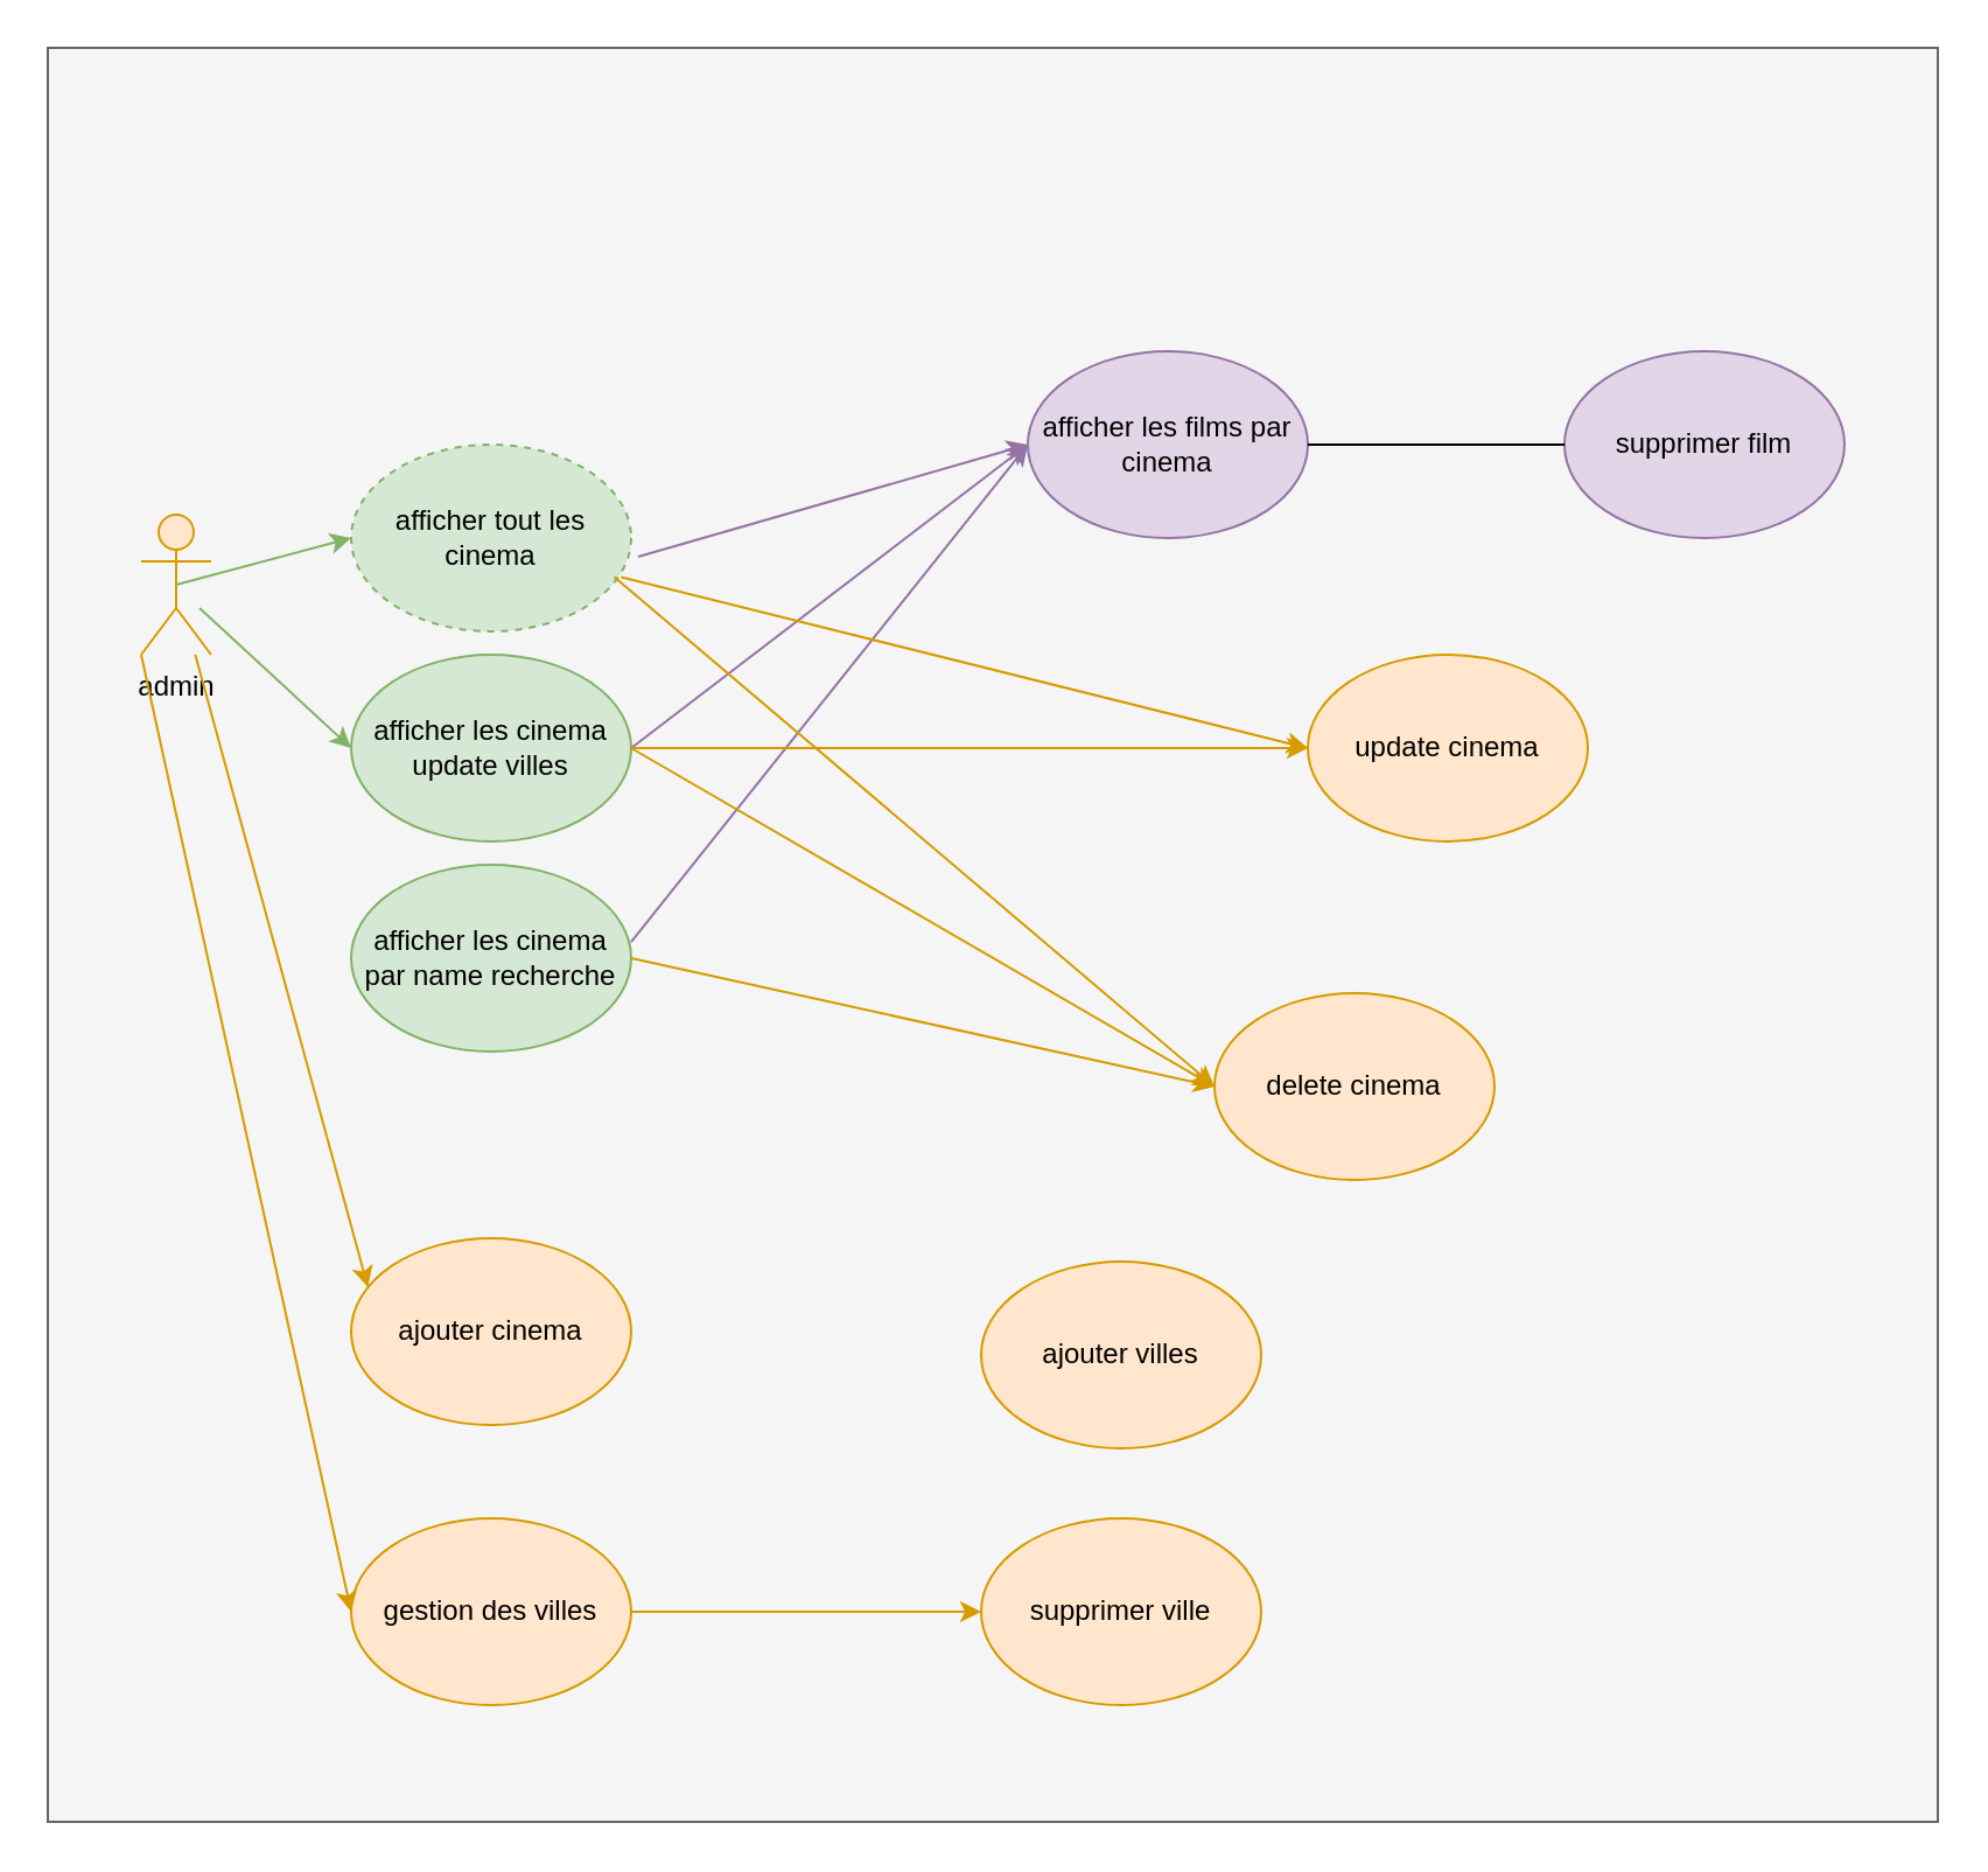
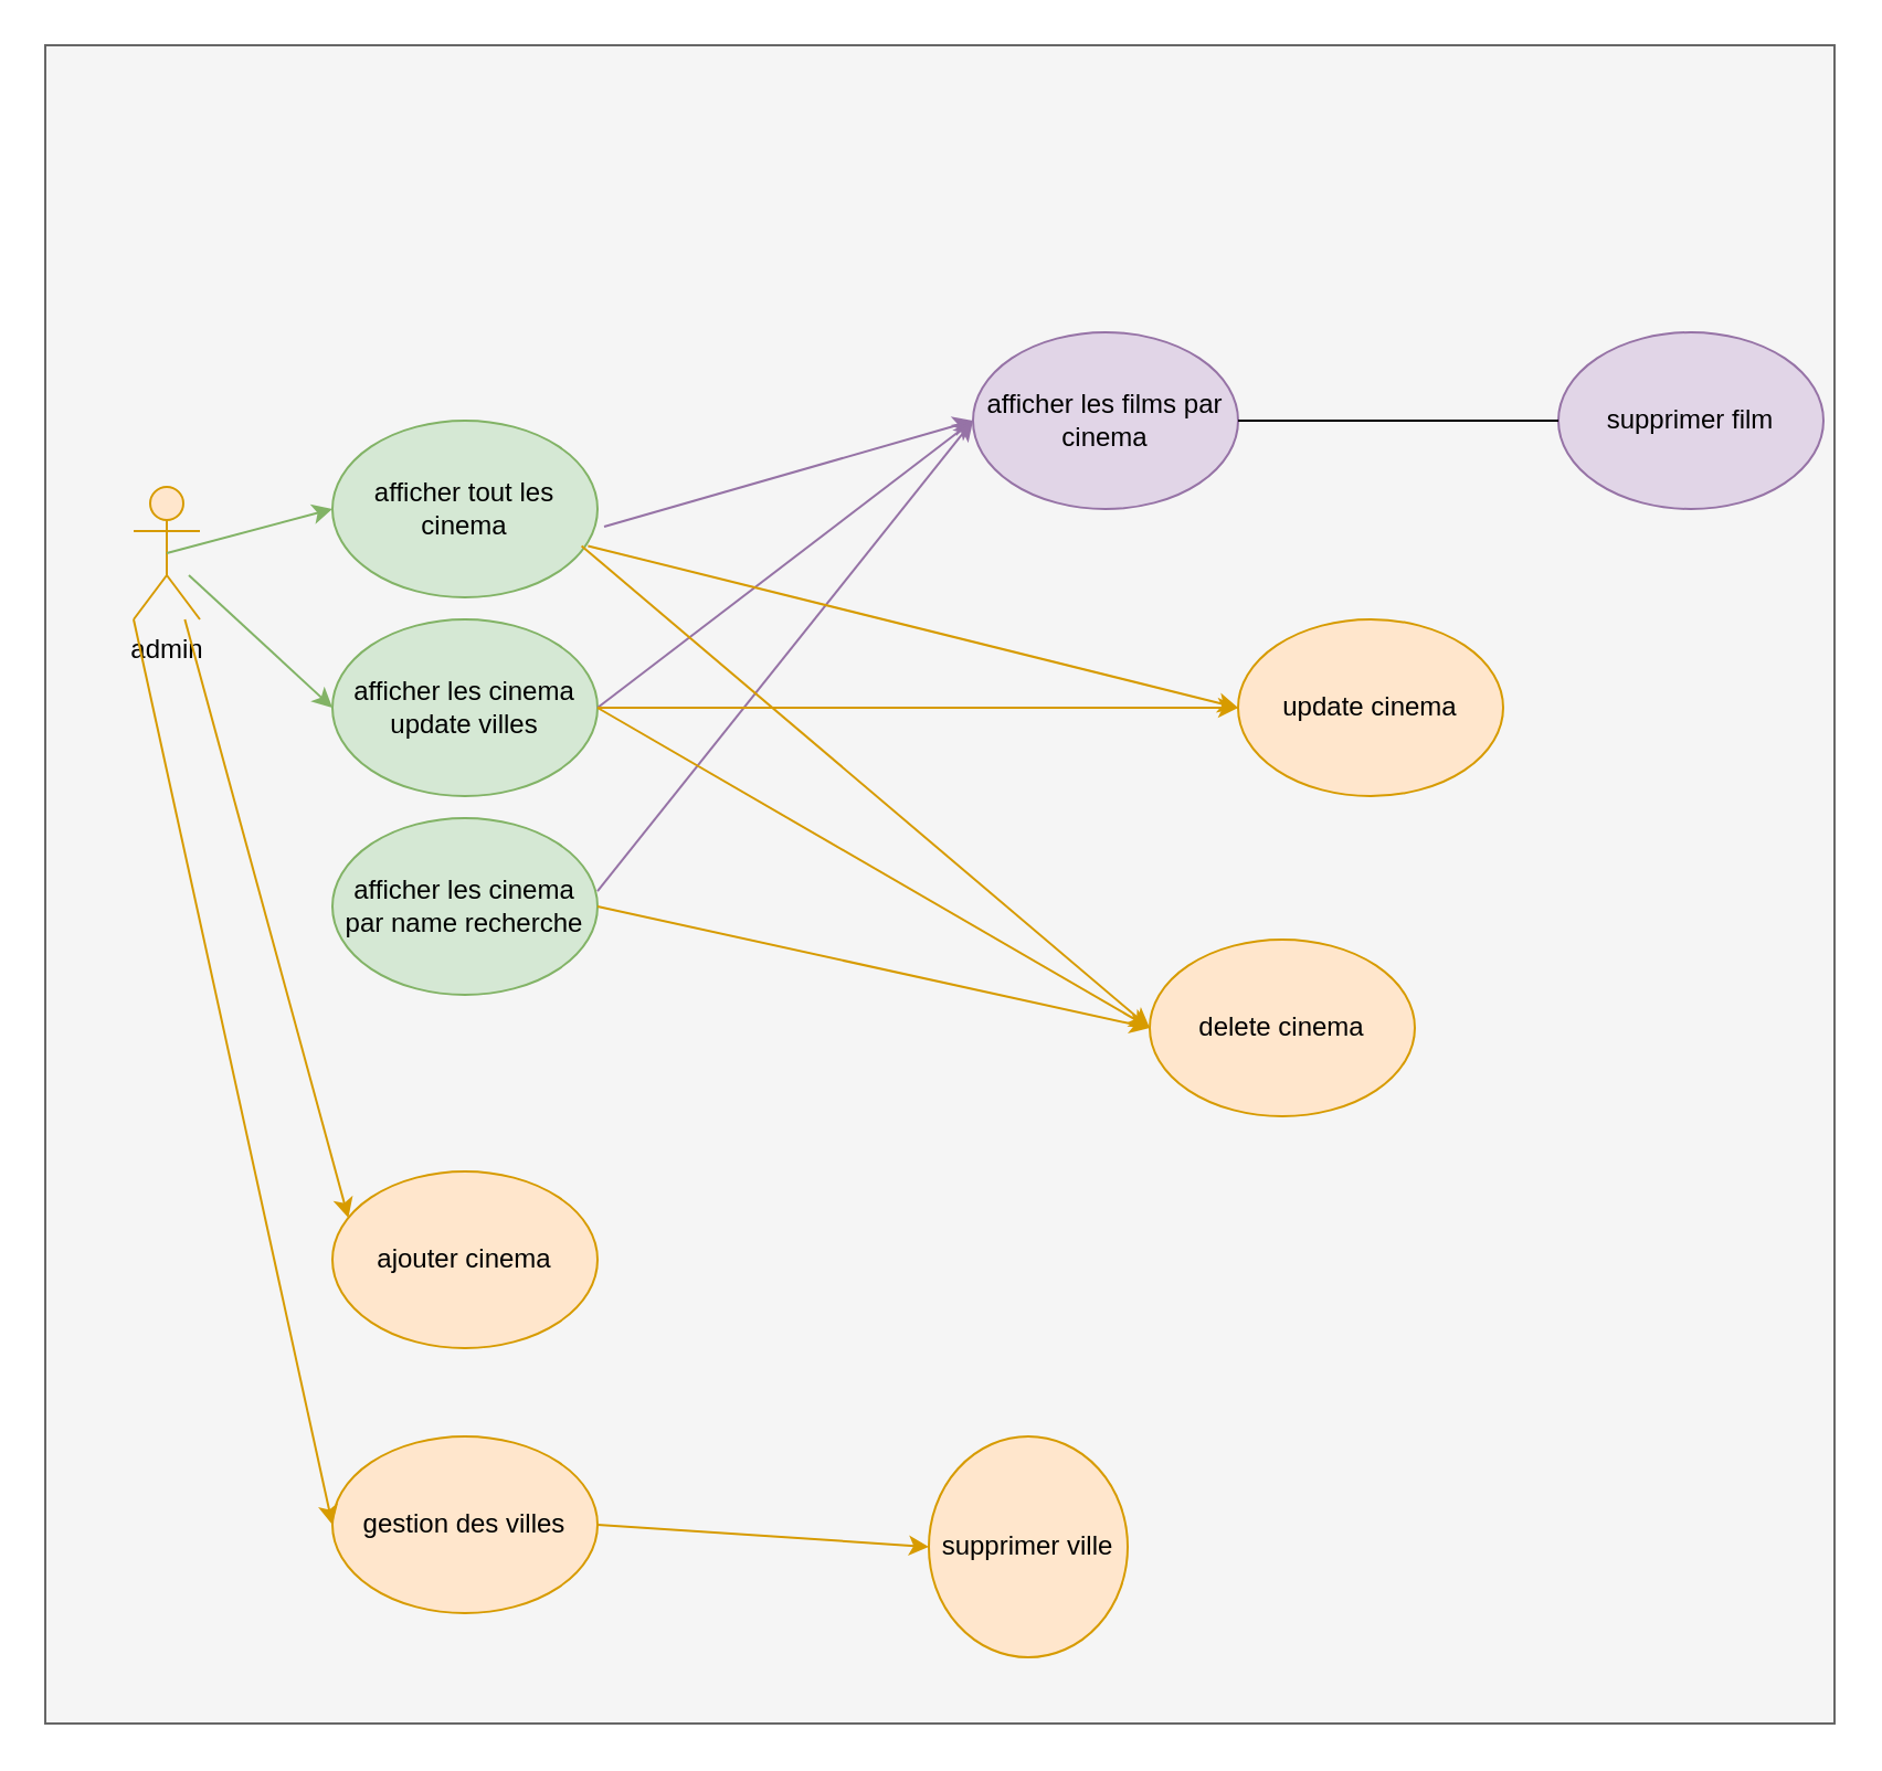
  <mxCell id="0" />
  <mxCell id="1" parent="0" />
  <mxCell id="2" value="" style="rounded=0;whiteSpace=wrap;html=1;fillColor=#f5f5f5;fontColor=#333333;strokeColor=#666666;" vertex="1" parent="1"><mxGeometry x="20" y="20" width="810" height="760" as="geometry" /></mxCell>
  <mxCell id="3" value="admin" style="shape=umlActor;verticalLabelPosition=bottom;verticalAlign=top;html=1;outlineConnect=0;fillColor=#ffe6cc;strokeColor=#d79b00;" vertex="1" parent="1"><mxGeometry x="60" y="220" width="30" height="60" as="geometry" /></mxCell>
- <mxCell id="4" value="afficher tout les cinema" style="ellipse;whiteSpace=wrap;html=1;fillColor=#d5e8d4;strokeColor=#82b366;dashed=1;" vertex="1" parent="1"><mxGeometry x="150" y="190" width="120" height="80" as="geometry" /></mxCell>
+ <mxCell id="4" value="afficher tout les cinema" style="ellipse;whiteSpace=wrap;html=1;fillColor=#d5e8d4;strokeColor=#82b366;" vertex="1" parent="1"><mxGeometry x="150" y="190" width="120" height="80" as="geometry" /></mxCell>
  <mxCell id="5" value="afficher les cinema update villes" style="ellipse;whiteSpace=wrap;html=1;fillColor=#d5e8d4;strokeColor=#82b366;" vertex="1" parent="1"><mxGeometry x="150" y="280" width="120" height="80" as="geometry" /></mxCell>
  <mxCell id="6" value="afficher les films par cinema" style="ellipse;whiteSpace=wrap;html=1;fillColor=#e1d5e7;strokeColor=#9673a6;" vertex="1" parent="1"><mxGeometry x="440" y="150" width="120" height="80" as="geometry" /></mxCell>
  <mxCell id="7" value="afficher les cinema par name recherche" style="ellipse;whiteSpace=wrap;html=1;fillColor=#d5e8d4;strokeColor=#82b366;" vertex="1" parent="1"><mxGeometry x="150" y="370" width="120" height="80" as="geometry" /></mxCell>
  <mxCell id="8" value="" style="endArrow=classic;html=1;rounded=0;entryX=0;entryY=0.5;entryDx=0;entryDy=0;exitX=0.5;exitY=0.5;exitDx=0;exitDy=0;exitPerimeter=0;fillColor=#d5e8d4;strokeColor=#82b366;" edge="1" parent="1" source="3" target="4"><mxGeometry width="50" height="50" relative="1" as="geometry"><mxPoint x="280" y="300" as="sourcePoint" /><mxPoint x="330" y="250" as="targetPoint" /></mxGeometry></mxCell>
  <mxCell id="9" value="" style="endArrow=classic;html=1;rounded=0;entryX=0;entryY=0.5;entryDx=0;entryDy=0;exitX=0.5;exitY=0.5;exitDx=0;exitDy=0;exitPerimeter=0;fillColor=#d5e8d4;strokeColor=#82b366;" edge="1" parent="1" target="5"><mxGeometry width="50" height="50" relative="1" as="geometry"><mxPoint x="85" y="260" as="sourcePoint" /><mxPoint x="160" y="220" as="targetPoint" /></mxGeometry></mxCell>
  <mxCell id="10" value="" style="endArrow=classic;html=1;rounded=0;entryX=0;entryY=0.5;entryDx=0;entryDy=0;exitX=1.025;exitY=0.6;exitDx=0;exitDy=0;exitPerimeter=0;fillColor=#e1d5e7;strokeColor=#9673a6;" edge="1" parent="1" source="4" target="6"><mxGeometry width="50" height="50" relative="1" as="geometry"><mxPoint x="85" y="260" as="sourcePoint" /><mxPoint x="160" y="220" as="targetPoint" /></mxGeometry></mxCell>
  <mxCell id="11" value="" style="endArrow=classic;html=1;rounded=0;entryX=0;entryY=0.5;entryDx=0;entryDy=0;exitX=1;exitY=0.5;exitDx=0;exitDy=0;fillColor=#e1d5e7;strokeColor=#9673a6;" edge="1" parent="1" source="5" target="6"><mxGeometry width="50" height="50" relative="1" as="geometry"><mxPoint x="283" y="228" as="sourcePoint" /><mxPoint x="400" y="360" as="targetPoint" /></mxGeometry></mxCell>
  <mxCell id="12" value="" style="endArrow=classic;html=1;rounded=0;exitX=1;exitY=0.413;exitDx=0;exitDy=0;exitPerimeter=0;entryX=0;entryY=0.5;entryDx=0;entryDy=0;fillColor=#e1d5e7;strokeColor=#9673a6;" edge="1" parent="1" source="7" target="6"><mxGeometry width="50" height="50" relative="1" as="geometry"><mxPoint x="280" y="360" as="sourcePoint" /><mxPoint x="390" y="350" as="targetPoint" /></mxGeometry></mxCell>
  <mxCell id="13" value="ajouter cinema" style="ellipse;whiteSpace=wrap;html=1;fillColor=#ffe6cc;strokeColor=#d79b00;" vertex="1" parent="1"><mxGeometry x="150" y="530" width="120" height="80" as="geometry" /></mxCell>
- <mxCell id="14" value="ajouter villes" style="ellipse;whiteSpace=wrap;html=1;fillColor=#ffe6cc;strokeColor=#d79b00;" vertex="1" parent="1"><mxGeometry x="420" y="540" width="120" height="80" as="geometry" /></mxCell>
  <mxCell id="15" value="" style="endArrow=classic;html=1;rounded=0;entryX=0.06;entryY=0.263;entryDx=0;entryDy=0;entryPerimeter=0;fillColor=#ffe6cc;strokeColor=#d79b00;" edge="1" parent="1" source="3" target="13"><mxGeometry width="50" height="50" relative="1" as="geometry"><mxPoint x="70" y="320" as="sourcePoint" /><mxPoint x="140" y="444" as="targetPoint" /></mxGeometry></mxCell>
- <mxCell id="16" value="supprimer film" style="ellipse;whiteSpace=wrap;html=1;fillColor=#e1d5e7;strokeColor=#9673a6;" vertex="1" parent="1"><mxGeometry x="670" y="150" width="120" height="80" as="geometry" /></mxCell>
+ <mxCell id="16" value="supprimer film" style="ellipse;whiteSpace=wrap;html=1;fillColor=#e1d5e7;strokeColor=#9673a6;" vertex="1" parent="1"><mxGeometry x="705" y="150" width="120" height="80" as="geometry" /></mxCell>
  <mxCell id="17" value="" style="endArrow=none;html=1;rounded=0;entryX=0;entryY=0.5;entryDx=0;entryDy=0;exitX=1;exitY=0.5;exitDx=0;exitDy=0;" edge="1" parent="1" source="6" target="16"><mxGeometry width="50" height="50" relative="1" as="geometry"><mxPoint x="280" y="320" as="sourcePoint" /><mxPoint x="420" y="320" as="targetPoint" /></mxGeometry></mxCell>
  <mxCell id="18" value="update cinema" style="ellipse;whiteSpace=wrap;html=1;fillColor=#ffe6cc;strokeColor=#d79b00;" vertex="1" parent="1"><mxGeometry x="560" y="280" width="120" height="80" as="geometry" /></mxCell>
  <mxCell id="19" value="delete cinema" style="ellipse;whiteSpace=wrap;html=1;fillColor=#ffe6cc;strokeColor=#d79b00;" vertex="1" parent="1"><mxGeometry x="520" y="425" width="120" height="80" as="geometry" /></mxCell>
- <mxCell id="20" value="supprimer ville" style="ellipse;whiteSpace=wrap;html=1;fillColor=#ffe6cc;strokeColor=#d79b00;" vertex="1" parent="1"><mxGeometry x="420" y="650" width="120" height="80" as="geometry" /></mxCell>
+ <mxCell id="20" value="supprimer ville" style="ellipse;whiteSpace=wrap;html=1;fillColor=#ffe6cc;strokeColor=#d79b00;" vertex="1" parent="1"><mxGeometry x="420" y="650" width="90" height="100" as="geometry" /></mxCell>
  <mxCell id="21" value="" style="endArrow=classic;html=1;rounded=0;entryX=0;entryY=0.5;entryDx=0;entryDy=0;fillColor=#ffe6cc;strokeColor=#d79b00;exitX=1;exitY=0.5;exitDx=0;exitDy=0;" edge="1" parent="1" source="27" target="20"><mxGeometry width="50" height="50" relative="1" as="geometry"><mxPoint x="270" y="520" as="sourcePoint" /><mxPoint x="164" y="621" as="targetPoint" /></mxGeometry></mxCell>
  <mxCell id="22" value="" style="endArrow=classic;html=1;rounded=0;entryX=0;entryY=0.5;entryDx=0;entryDy=0;exitX=0.964;exitY=0.709;exitDx=0;exitDy=0;exitPerimeter=0;fillColor=#ffe6cc;strokeColor=#d79b00;" edge="1" parent="1" source="4" target="18"><mxGeometry width="50" height="50" relative="1" as="geometry"><mxPoint x="320" y="250" as="sourcePoint" /><mxPoint x="392" y="471" as="targetPoint" /></mxGeometry></mxCell>
  <mxCell id="23" value="" style="endArrow=classic;html=1;rounded=0;exitX=1;exitY=0.5;exitDx=0;exitDy=0;fillColor=#ffe6cc;strokeColor=#d79b00;" edge="1" parent="1" source="5" target="18"><mxGeometry width="50" height="50" relative="1" as="geometry"><mxPoint x="270" y="310" as="sourcePoint" /><mxPoint x="462" y="465" as="targetPoint" /></mxGeometry></mxCell>
  <mxCell id="24" value="" style="endArrow=classic;html=1;rounded=0;entryX=0;entryY=0.5;entryDx=0;entryDy=0;exitX=0.94;exitY=0.709;exitDx=0;exitDy=0;exitPerimeter=0;fillColor=#ffe6cc;strokeColor=#d79b00;" edge="1" parent="1" source="4" target="19"><mxGeometry width="50" height="50" relative="1" as="geometry"><mxPoint x="276" y="237" as="sourcePoint" /><mxPoint x="468" y="392" as="targetPoint" /></mxGeometry></mxCell>
  <mxCell id="25" value="" style="endArrow=classic;html=1;rounded=0;entryX=0;entryY=0.5;entryDx=0;entryDy=0;exitX=1;exitY=0.5;exitDx=0;exitDy=0;fillColor=#ffe6cc;strokeColor=#d79b00;" edge="1" parent="1" source="5" target="19"><mxGeometry width="50" height="50" relative="1" as="geometry"><mxPoint x="280" y="320" as="sourcePoint" /><mxPoint x="447" y="411" as="targetPoint" /></mxGeometry></mxCell>
  <mxCell id="26" value="" style="endArrow=classic;html=1;rounded=0;entryX=0;entryY=0.5;entryDx=0;entryDy=0;exitX=1;exitY=0.5;exitDx=0;exitDy=0;fillColor=#ffe6cc;strokeColor=#d79b00;" edge="1" parent="1" source="7" target="19"><mxGeometry width="50" height="50" relative="1" as="geometry"><mxPoint x="280" y="420" as="sourcePoint" /><mxPoint x="450" y="430" as="targetPoint" /></mxGeometry></mxCell>
  <mxCell id="27" value="gestion des villes" style="ellipse;whiteSpace=wrap;html=1;fillColor=#ffe6cc;strokeColor=#d79b00;" vertex="1" parent="1"><mxGeometry x="150" y="650" width="120" height="80" as="geometry" /></mxCell>
  <mxCell id="28" value="" style="endArrow=classic;html=1;rounded=0;entryX=0;entryY=0.5;entryDx=0;entryDy=0;fillColor=#ffe6cc;strokeColor=#d79b00;exitX=0;exitY=1;exitDx=0;exitDy=0;exitPerimeter=0;" edge="1" parent="1" source="3" target="27"><mxGeometry width="50" height="50" relative="1" as="geometry"><mxPoint x="97" y="290" as="sourcePoint" /><mxPoint x="167" y="471" as="targetPoint" /></mxGeometry></mxCell>
